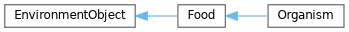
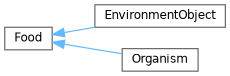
  digraph {
    rankdir=LR
    node [color=grey40 fillcolor=white fontname=Helvetica fontsize=10 shape=box style=filled]
    edge [color=steelblue1 dir=back fontname=Helvetica fontsize=10 labelfontname=Helvetica labelfontsize=10 style=solid]
    n1 [height=0.2 label=EnvironmentObject width=0.4]
    n2 [height=0.2 label=Food width=0.4]
    n3 [height=0.2 label=Organism width=0.4]
-   n1 -> n2
+   n2 -> n1
    n2 -> n3
  }
